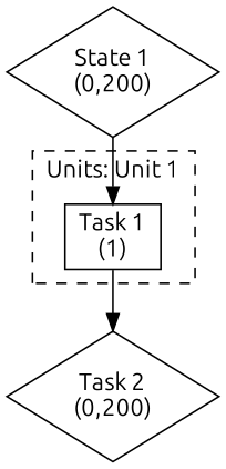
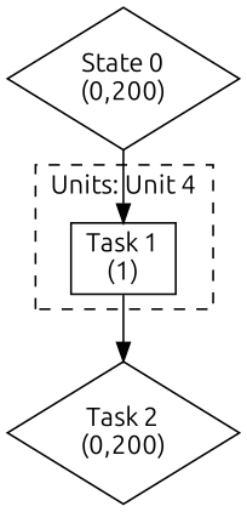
  digraph {
    bgcolor=white
    concentrate=true
    fontname=Ubuntu
    rankdir=TB
    node [fontname=Ubuntu shape=diamond color=black]
    edge [fontname=Ubuntu]
    n1 [label="Task 1\n(1)" shape=box color=""]
    n2 [label="Task 2\n(0,200)"]
-   n3 [label="State 1\n(0,200)"]
+   n3 [label="State 0\n(0,200)"]
    subgraph cluster_1 {
-     label="Units: Unit 1"
+     label="Units: Unit 4"
      shape=box
      style=dashed
      n1
    }
    n1 -> n2
    n3 -> n1
  }
